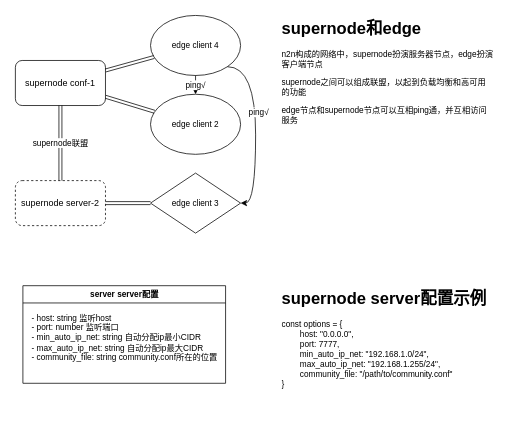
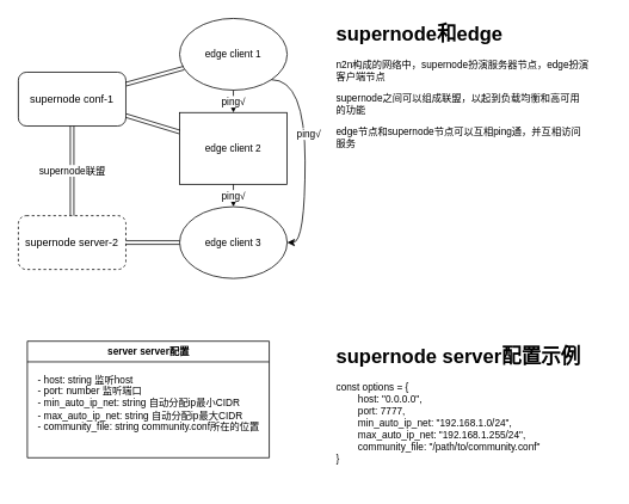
  <mxCell id="0" />
  <mxCell id="1" parent="0" />
  <mxCell id="2" value="" style="group" parent="1" vertex="1" connectable="0"><mxGeometry x="20" y="20" width="640" height="290" as="geometry" /></mxCell>
  <mxCell id="3" value="supernode conf-1" style="rounded=1;whiteSpace=wrap;html=1;" parent="2" vertex="1"><mxGeometry y="60" width="120" height="60" as="geometry" /></mxCell>
  <mxCell id="4" value="supernode server-2" style="rounded=1;whiteSpace=wrap;html=1;dashed=1;" parent="2" vertex="1"><mxGeometry y="220" width="120" height="60" as="geometry" /></mxCell>
  <mxCell id="5" value="supernode联盟" style="edgeStyle=none;html=1;shape=link;" parent="2" source="3" target="4" edge="1"><mxGeometry relative="1" as="geometry" /></mxCell>
  <mxCell id="6" value="&lt;h1 dir=&quot;auto&quot; style=&quot;box-sizing: border-box ; margin-right: 0px ; margin-bottom: 16px ; margin-left: 0px ; line-height: 1.25 ; padding-bottom: 0.3em ; border-bottom: 1px solid ; color: rgb(36 , 41 , 47) ; font-family: , &amp;#34;system-ui&amp;#34; , &amp;#34;segoe ui&amp;#34; , &amp;#34;noto sans&amp;#34; , &amp;#34;helvetica&amp;#34; , &amp;#34;arial&amp;#34; , sans-serif , &amp;#34;apple color emoji&amp;#34; , &amp;#34;segoe ui emoji&amp;#34; ; margin-top: 0px&quot;&gt;&lt;br&gt;&lt;/h1&gt;" style="edgeLabel;html=1;align=center;verticalAlign=middle;resizable=0;points=[];" parent="5" vertex="1" connectable="0"><mxGeometry x="-0.14" y="1" relative="1" as="geometry"><mxPoint as="offset" /></mxGeometry></mxCell>
  <mxCell id="7" value="ping√" style="edgeStyle=none;html=1;exitX=0.5;exitY=1;exitDx=0;exitDy=0;entryX=0.5;entryY=0;entryDx=0;entryDy=0;" parent="2" source="10" target="13" edge="1"><mxGeometry relative="1" as="geometry" /></mxCell>
  <mxCell id="8" style="edgeStyle=orthogonalEdgeStyle;html=1;exitX=1;exitY=1;exitDx=0;exitDy=0;entryX=1;entryY=0.5;entryDx=0;entryDy=0;curved=1;" edge="1" parent="2" source="10" target="15"><mxGeometry relative="1" as="geometry"><Array as="points"><mxPoint x="320" y="68" /><mxPoint x="320" y="250" /></Array></mxGeometry></mxCell>
  <mxCell id="9" value="ping√" style="edgeLabel;html=1;align=center;verticalAlign=middle;resizable=0;points=[];" vertex="1" connectable="0" parent="8"><mxGeometry x="-0.184" y="3" relative="1" as="geometry"><mxPoint as="offset" /></mxGeometry></mxCell>
- <mxCell id="10" value="edge client 4" style="ellipse;whiteSpace=wrap;html=1;labelBackgroundColor=default;fontFamily=Helvetica;fontSize=11;fontColor=default;fillColor=none;gradientColor=none;" parent="2" vertex="1"><mxGeometry x="180" width="120" height="80" as="geometry" /></mxCell>
+ <mxCell id="10" value="edge client 1" style="ellipse;whiteSpace=wrap;html=1;labelBackgroundColor=default;fontFamily=Helvetica;fontSize=11;fontColor=default;fillColor=none;gradientColor=none;" parent="2" vertex="1"><mxGeometry x="180" width="120" height="80" as="geometry" /></mxCell>
  <mxCell id="11" value="" style="edgeStyle=none;shape=link;html=1;fontFamily=Helvetica;fontSize=11;fontColor=default;" parent="2" source="3" target="10" edge="1"><mxGeometry relative="1" as="geometry" /></mxCell>
- <mxCell id="13" value="edge client 2" style="ellipse;whiteSpace=wrap;html=1;labelBackgroundColor=default;fontFamily=Helvetica;fontSize=11;fontColor=default;fillColor=none;gradientColor=none;" parent="2" vertex="1"><mxGeometry x="180" y="105" width="120" height="80" as="geometry" /></mxCell>
+ <mxCell id="12" value="ping√" style="edgeStyle=none;html=1;exitX=0.5;exitY=1;exitDx=0;exitDy=0;entryX=0.5;entryY=0;entryDx=0;entryDy=0;" parent="2" source="13" target="15" edge="1"><mxGeometry relative="1" as="geometry" /></mxCell>
+ <mxCell id="13" value="edge client 2" style="whiteSpace=wrap;html=1;labelBackgroundColor=default;fontFamily=Helvetica;fontSize=11;fontColor=default;fillColor=none;gradientColor=none;rounded=0;" parent="2" vertex="1"><mxGeometry x="180" y="105" width="120" height="80" as="geometry" /></mxCell>
  <mxCell id="14" value="" style="edgeStyle=none;shape=link;html=1;fontFamily=Helvetica;fontSize=11;fontColor=default;" parent="2" source="3" target="13" edge="1"><mxGeometry relative="1" as="geometry" /></mxCell>
- <mxCell id="15" value="edge client 3" style="rhombus;whiteSpace=wrap;html=1;labelBackgroundColor=default;fontFamily=Helvetica;fontSize=11;fontColor=default;fillColor=none;gradientColor=none;" parent="2" vertex="1"><mxGeometry x="180" y="210" width="120" height="80" as="geometry" /></mxCell>
+ <mxCell id="15" value="edge client 3" style="ellipse;whiteSpace=wrap;html=1;labelBackgroundColor=default;fontFamily=Helvetica;fontSize=11;fontColor=default;fillColor=none;gradientColor=none;" parent="2" vertex="1"><mxGeometry x="180" y="210" width="120" height="80" as="geometry" /></mxCell>
  <mxCell id="16" value="" style="edgeStyle=none;shape=link;html=1;fontFamily=Helvetica;fontSize=11;fontColor=default;" parent="2" source="4" target="15" edge="1"><mxGeometry relative="1" as="geometry" /></mxCell>
  <mxCell id="17" value="&lt;h1&gt;supernode和edge&lt;/h1&gt;&lt;p&gt;n2n构成的网络中，supernode扮演服务器节点，edge扮演客户端节点&lt;/p&gt;&lt;p&gt;supernode之间可以组成联盟，以起到负载均衡和高可用的功能&lt;/p&gt;&lt;p&gt;edge节点和supernode节点可以互相ping通，并互相访问服务&lt;/p&gt;" style="text;html=1;strokeColor=none;fillColor=none;spacing=5;spacingTop=-20;whiteSpace=wrap;overflow=hidden;rounded=0;labelBackgroundColor=default;fontFamily=Helvetica;fontSize=11;fontColor=default;" parent="2" vertex="1"><mxGeometry x="350" width="290" height="170" as="geometry" /></mxCell>
  <mxCell id="18" value="" style="group" parent="1" vertex="1" connectable="0"><mxGeometry x="30" y="380" width="650" height="160" as="geometry" /></mxCell>
  <mxCell id="19" value="server server配置" style="swimlane;labelBackgroundColor=default;fontFamily=Helvetica;fontSize=11;fontColor=default;fillColor=none;gradientColor=none;html=1;startSize=23;" parent="18" vertex="1"><mxGeometry width="270" height="130" as="geometry"><mxRectangle x="-800" y="440" width="110" height="23" as="alternateBounds" /></mxGeometry></mxCell>
  <mxCell id="20" value="- host: string 监听host&lt;br&gt;- port: number 监听端口&lt;br&gt;- min_auto_ip_net: string 自动分配ip最小CIDR&lt;br&gt;- max_auto_ip_net: string 自动分配ip最大CIDR&lt;br&gt;- community_file: string community.conf所在的位置&lt;br&gt;" style="text;html=1;align=left;verticalAlign=top;resizable=0;points=[];autosize=1;strokeColor=none;fillColor=none;fontSize=11;fontFamily=Helvetica;fontColor=default;" parent="19" vertex="1"><mxGeometry x="10" y="30" width="260" height="70" as="geometry" /></mxCell>
  <mxCell id="21" value="&lt;h1&gt;supernode server配置示例&lt;/h1&gt;&lt;div&gt;const options = {&lt;/div&gt;&lt;div&gt;&lt;span style=&quot;white-space: pre&quot;&gt;&#09;&lt;/span&gt;host: &quot;0.0.0.0&quot;,&lt;br&gt;&lt;/div&gt;&lt;div&gt;&lt;span style=&quot;white-space: pre&quot;&gt;&#09;&lt;/span&gt;port: 7777,&lt;br&gt;&lt;/div&gt;&lt;div&gt;&lt;span style=&quot;white-space: pre&quot;&gt;&#09;&lt;/span&gt;min_auto_ip_net: &quot;192.168.1.0/24&quot;,&lt;br&gt;&lt;/div&gt;&lt;div&gt;&lt;span style=&quot;white-space: pre&quot;&gt;&#09;&lt;/span&gt;max_auto_ip_net: &quot;192.168.1.255/24&quot;,&lt;br&gt;&lt;/div&gt;&lt;div&gt;&lt;span style=&quot;white-space: pre&quot;&gt;&#09;&lt;/span&gt;community_file: &quot;/path/to/community.conf&quot;&lt;br&gt;&lt;/div&gt;&lt;div&gt;}&lt;/div&gt;" style="text;html=1;strokeColor=none;fillColor=none;spacing=5;spacingTop=-20;whiteSpace=wrap;overflow=hidden;rounded=0;labelBackgroundColor=default;fontFamily=Helvetica;fontSize=11;fontColor=default;" parent="18" vertex="1"><mxGeometry x="340" width="310" height="160" as="geometry" /></mxCell>
